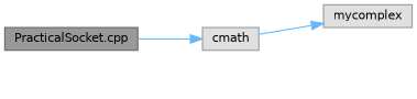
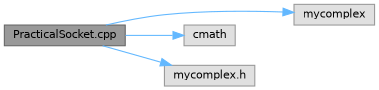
  digraph {
    rankdir=LR
    node [color=grey60 fillcolor="#E0E0E0" fontname=Helvetica fontsize=10 shape=box style=filled]
    edge [color=steelblue1 fontname=Helvetica fontsize=10 labelfontname=Helvetica labelfontsize=10 style=solid]
    n1 [color=gray40 fillcolor=grey60 fontcolor=black height=0.2 label="PracticalSocket.cpp" width=0.4]
    n2 [height=0.2 label=mycomplex width=0.4]
    n3 [height=0.2 label=cmath width=0.4]
-   n3 -> n2
+   n4 [height=0.2 label="mycomplex.h" width=0.4]
+   n1 -> n2
    n1 -> n3
+   n1 -> n4
  }
